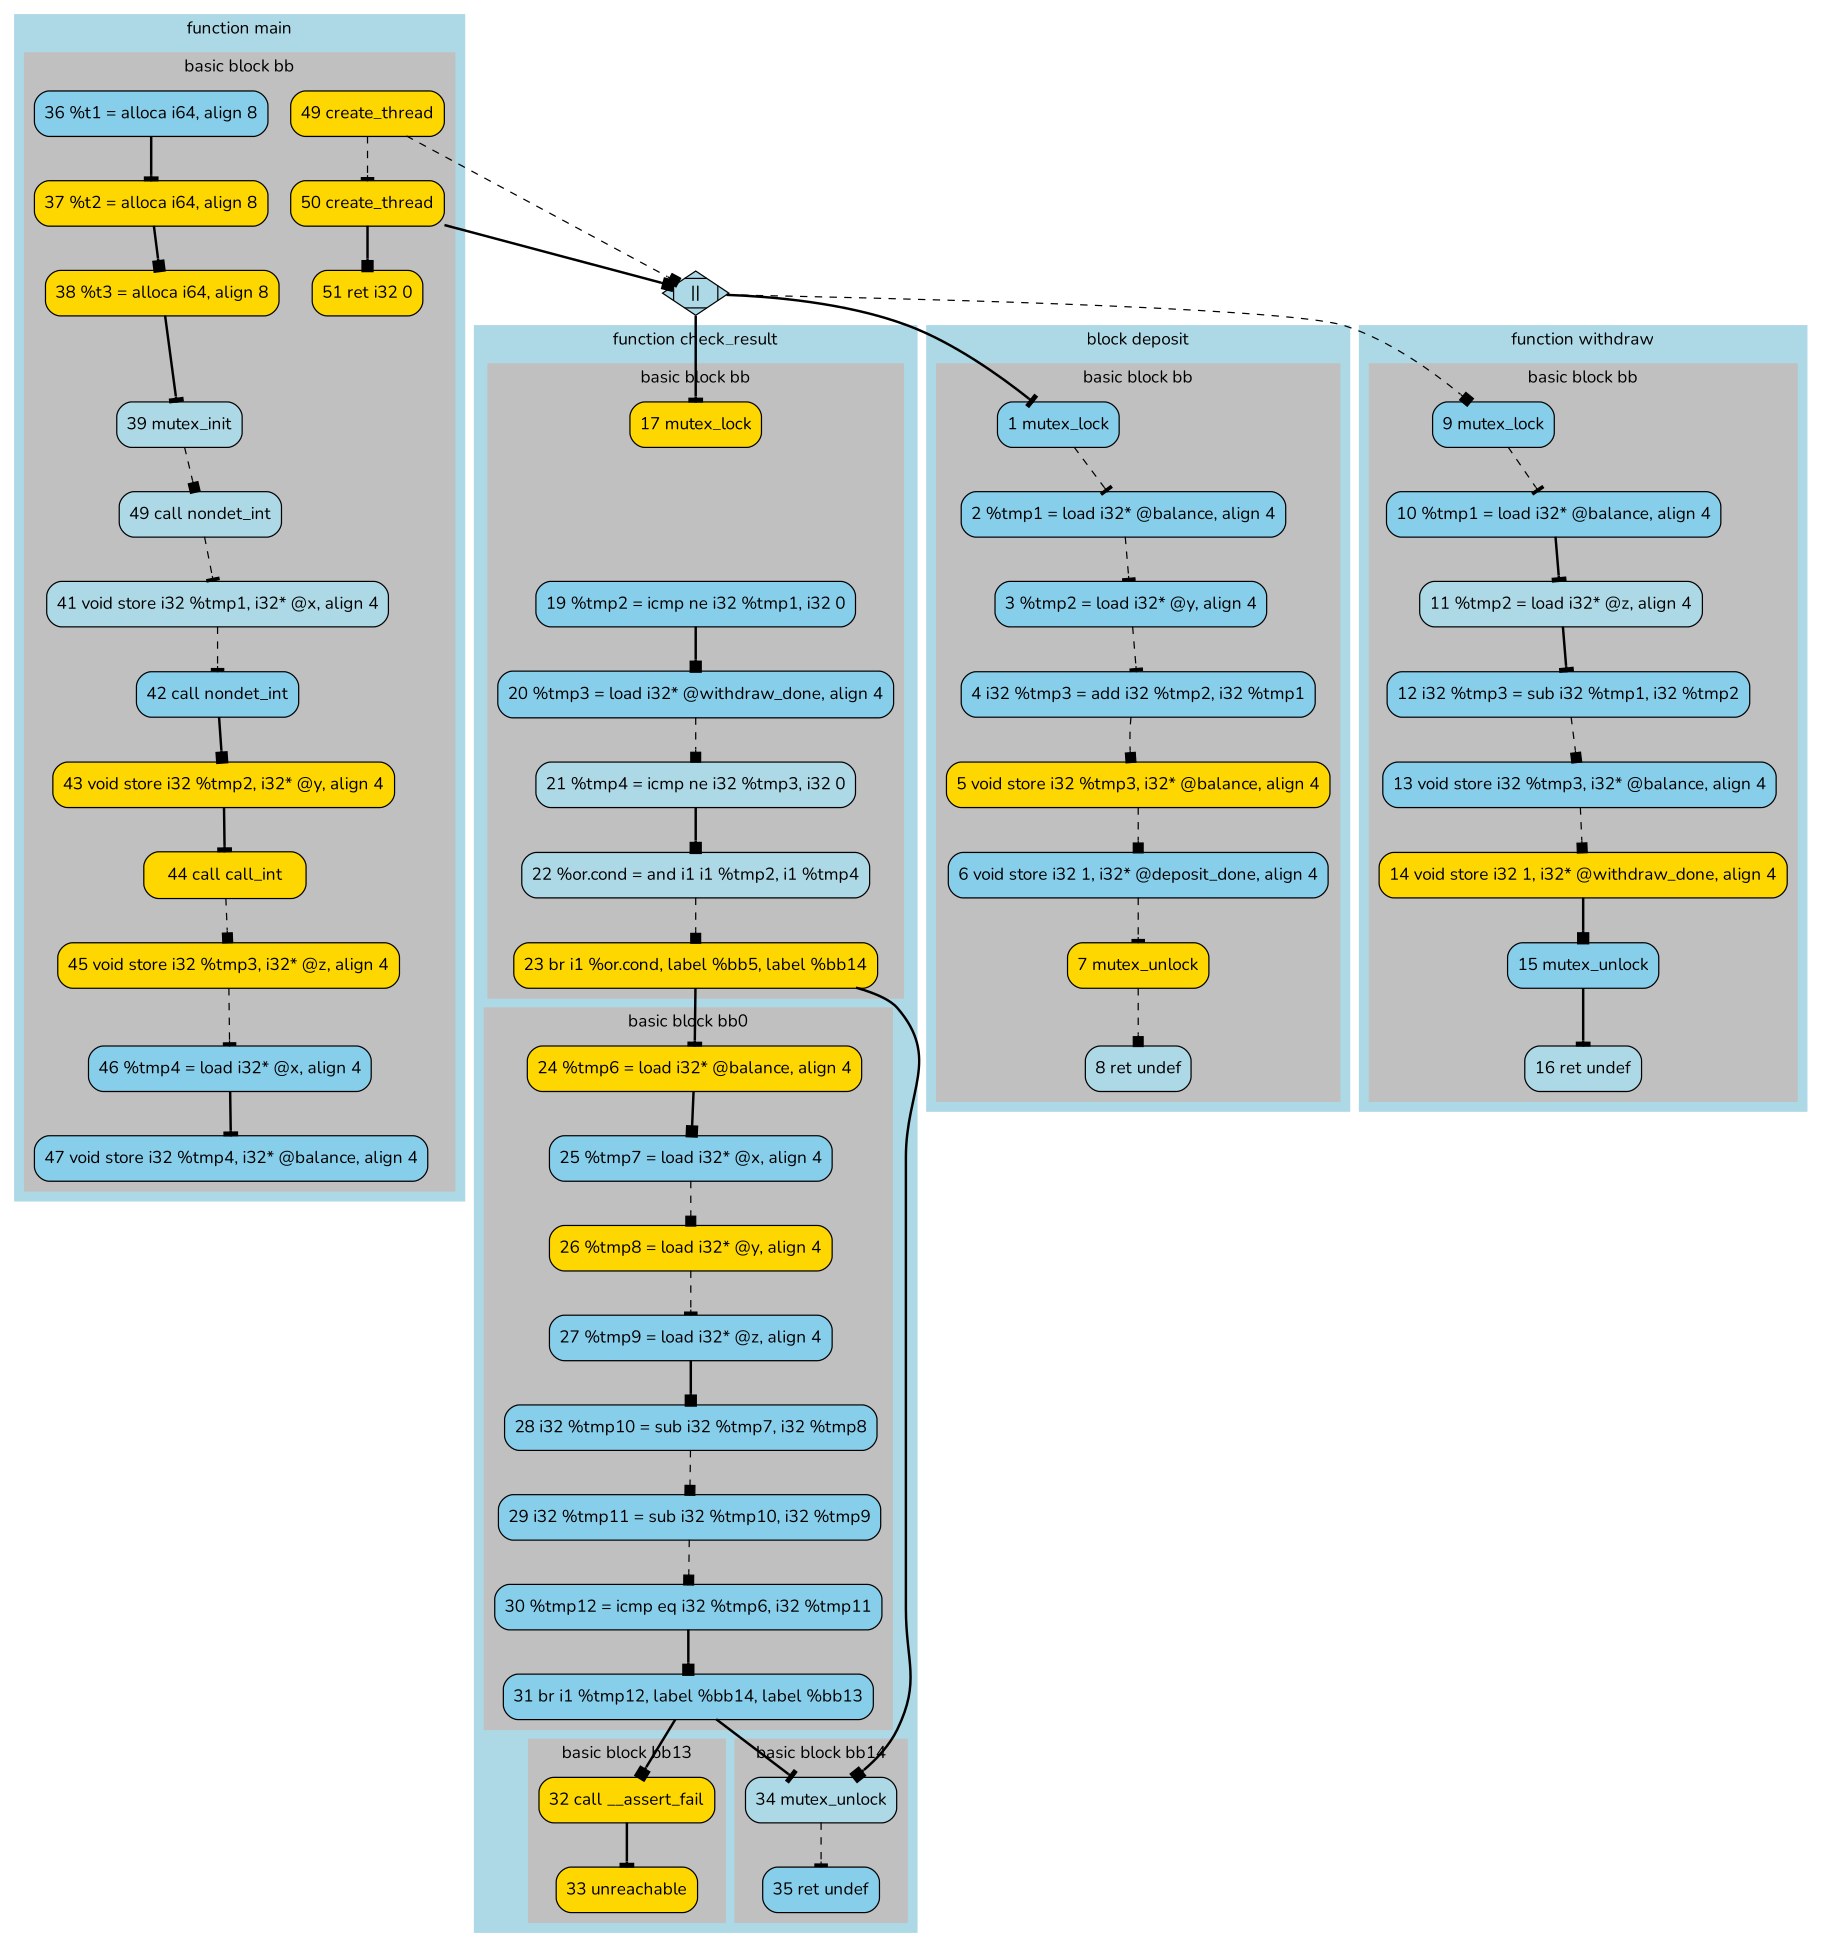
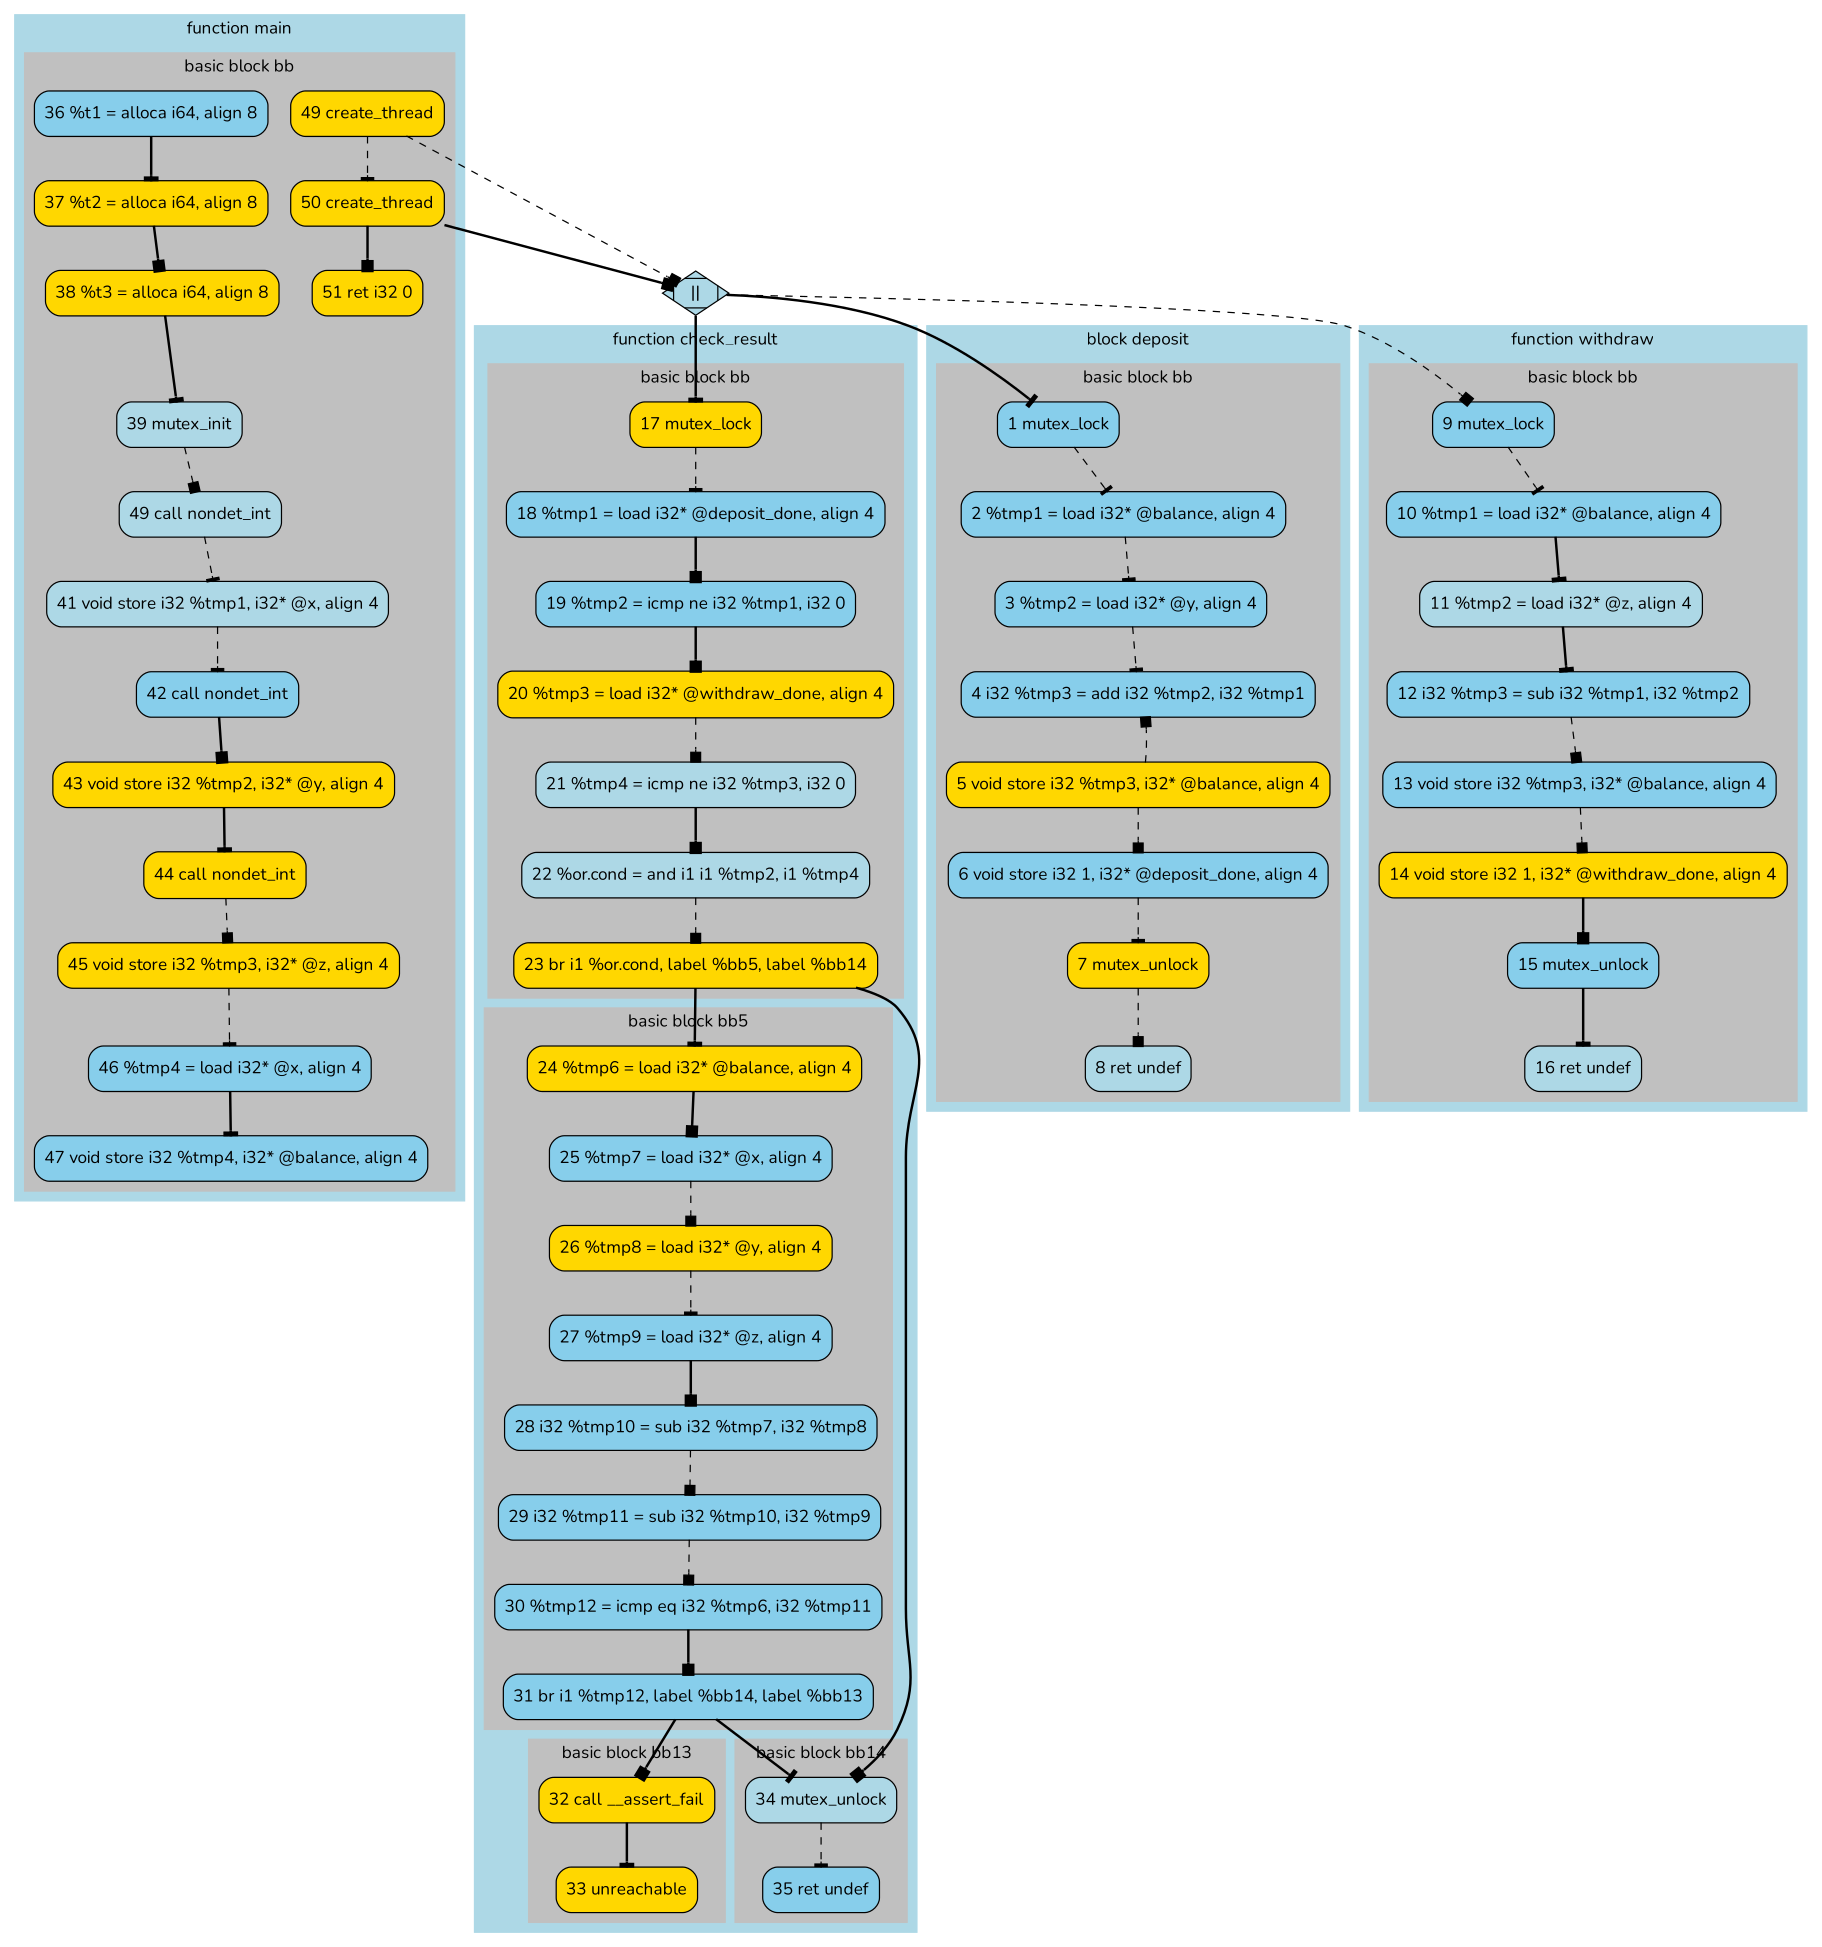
  digraph {
    fontname=Nunito
    node [fillcolor=skyblue fontname=Nunito shape=Mrecord style=filled]
    edge [arrowhead=box fontname=Nunito style=dashed]
    n1 [fillcolor=gold label="17 mutex_lock"]
+   n2 [label="18 %tmp1 = load i32* @deposit_done, align 4"]
    n3 [label="19 %tmp2 = icmp ne i32 %tmp1, i32 0"]
-   n4 [label="20 %tmp3 = load i32* @withdraw_done, align 4"]
+   n4 [fillcolor=gold label="20 %tmp3 = load i32* @withdraw_done, align 4"]
    n5 [fillcolor=lightblue label="21 %tmp4 = icmp ne i32 %tmp3, i32 0"]
    n6 [fillcolor=lightblue label="22 %or.cond = and i1 i1 %tmp2, i1 %tmp4"]
    n7 [fillcolor=gold label="23 br i1 %or.cond, label %bb5, label %bb14"]
    n8 [fillcolor=gold label="24 %tmp6 = load i32* @balance, align 4"]
    n9 [label="25 %tmp7 = load i32* @x, align 4"]
    n10 [fillcolor=gold label="26 %tmp8 = load i32* @y, align 4"]
    n11 [label="27 %tmp9 = load i32* @z, align 4"]
    n12 [label="28 i32 %tmp10 = sub i32 %tmp7, i32 %tmp8"]
    n13 [label="29 i32 %tmp11 = sub i32 %tmp10, i32 %tmp9"]
    n14 [label="30 %tmp12 = icmp eq i32 %tmp6, i32 %tmp11"]
    n15 [label="31 br i1 %tmp12, label %bb14, label %bb13"]
    n16 [fillcolor=gold label="32 call __assert_fail"]
    n17 [fillcolor=gold label="33 unreachable"]
    n18 [fillcolor=lightblue label="34 mutex_unlock"]
    n19 [label="35 ret undef"]
    n20 [label="36 %t1 = alloca i64, align 8"]
    n21 [fillcolor=gold label="37 %t2 = alloca i64, align 8"]
    n22 [fillcolor=gold label="38 %t3 = alloca i64, align 8"]
    n23 [fillcolor=lightblue label="39 mutex_init"]
    n24 [fillcolor=lightblue label="49 call nondet_int"]
    n25 [fillcolor=lightblue label="41 void store i32 %tmp1, i32* @x, align 4"]
    n26 [label="42 call nondet_int"]
    n27 [fillcolor=gold label="43 void store i32 %tmp2, i32* @y, align 4"]
-   n28 [fillcolor=gold label="44 call call_int"]
+   n28 [fillcolor=gold label="44 call nondet_int"]
    n29 [fillcolor=gold label="45 void store i32 %tmp3, i32* @z, align 4"]
    n30 [label="46 %tmp4 = load i32* @x, align 4"]
    n31 [label="47 void store i32 %tmp4, i32* @balance, align 4"]
    n32 [fillcolor=gold label="49 create_thread"]
    n33 [fillcolor=gold label="50 create_thread"]
    n34 [fillcolor=gold label="51 ret i32 0"]
    n35 [label="1 mutex_lock"]
    n36 [label="2 %tmp1 = load i32* @balance, align 4"]
    n37 [label="3 %tmp2 = load i32* @y, align 4"]
    n38 [label="4 i32 %tmp3 = add i32 %tmp2, i32 %tmp1"]
    n39 [fillcolor=gold label="5 void store i32 %tmp3, i32* @balance, align 4"]
    n40 [label="6 void store i32 1, i32* @deposit_done, align 4"]
    n41 [fillcolor=gold label="7 mutex_unlock"]
    n42 [fillcolor=lightblue label="8 ret undef"]
    n43 [label="9 mutex_lock"]
    n44 [label="10 %tmp1 = load i32* @balance, align 4"]
    n45 [fillcolor=lightblue label="11 %tmp2 = load i32* @z, align 4"]
    n46 [label="12 i32 %tmp3 = sub i32 %tmp1, i32 %tmp2"]
    n47 [label="13 void store i32 %tmp3, i32* @balance, align 4"]
    n48 [fillcolor=gold label="14 void store i32 1, i32* @withdraw_done, align 4"]
    n49 [label="15 mutex_unlock"]
    n50 [fillcolor=lightblue label="16 ret undef"]
    n51 [fillcolor=lightblue label="||" shape=Mdiamond]
    subgraph cluster_1 {
      color=lightblue
      label="function check_result"
      style=filled
      subgraph cluster_2 {
        color=gray
        label="basic block bb"
        style=filled
        n1
+       n2
        n3
        n4
        n5
        n6
        n7
      }
      subgraph cluster_3 {
        color=gray
-       label="basic block bb0"
+       label="basic block bb5"
        style=filled
        n8
        n9
        n10
        n11
        n12
        n13
        n14
        n15
      }
      subgraph cluster_4 {
        color=gray
        label="basic block bb13"
        style=filled
        n16
        n17
      }
      subgraph cluster_5 {
        color=gray
        label="basic block bb14"
        style=filled
        n18
        n19
      }
    }
    subgraph cluster_6 {
      color=lightblue
      label="function main"
      style=filled
      subgraph cluster_7 {
        color=gray
        label="basic block bb"
        style=filled
        n20
        n21
        n22
        n23
        n24
        n25
        n26
        n27
        n28
        n29
        n30
        n31
        n32
        n33
        n34
      }
    }
    subgraph cluster_8 {
      color=lightblue
      label="block deposit"
      style=filled
      subgraph cluster_9 {
        color=gray
        label="basic block bb"
        style=filled
        n35
        n36
        n37
        n38
        n39
        n40
        n41
        n42
      }
    }
    subgraph cluster_10 {
      color=lightblue
      label="function withdraw"
      style=filled
      subgraph cluster_11 {
        color=gray
        label="basic block bb"
        style=filled
        n43
        n44
        n45
        n46
        n47
        n48
        n49
        n50
      }
    }
+   n1 -> n2 [arrowhead=tee]
+   n2 -> n3 [style=bold]
    n3 -> n4 [style=bold]
    n4 -> n5
    n5 -> n6 [style=bold]
    n6 -> n7
    n7 -> n8 [arrowhead=tee style=bold]
    n7 -> n18 [style=bold]
    n8 -> n9 [style=bold]
    n9 -> n10
    n10 -> n11 [arrowhead=tee]
    n11 -> n12 [style=bold]
    n12 -> n13
    n13 -> n14
    n14 -> n15 [style=bold]
    n15 -> n16 [style=bold]
    n15 -> n18 [arrowhead=tee style=bold]
    n16 -> n17 [arrowhead=tee style=bold]
    n18 -> n19 [arrowhead=tee]
    n20 -> n21 [arrowhead=tee style=bold]
    n21 -> n22 [style=bold]
    n22 -> n23 [arrowhead=tee style=bold]
    n23 -> n24
    n24 -> n25 [arrowhead=tee]
    n25 -> n26 [arrowhead=tee]
    n26 -> n27 [style=bold]
    n27 -> n28 [arrowhead=tee style=bold]
    n28 -> n29
    n29 -> n30 [arrowhead=tee]
    n30 -> n31 [arrowhead=tee style=bold]
    n32 -> n33 [arrowhead=tee]
    n32 -> n51
    n33 -> n34 [style=bold]
    n33 -> n51 [style=bold]
    n35 -> n36 [arrowhead=tee]
    n36 -> n37 [arrowhead=tee]
    n37 -> n38 [arrowhead=tee]
-   n38 -> n39
+   n39 -> n38
    n39 -> n40
    n40 -> n41 [arrowhead=tee]
    n41 -> n42
    n43 -> n44 [arrowhead=tee]
    n44 -> n45 [arrowhead=tee style=bold]
    n45 -> n46 [arrowhead=tee style=bold]
    n46 -> n47
    n47 -> n48
    n48 -> n49 [style=bold]
    n49 -> n50 [arrowhead=tee style=bold]
    n51 -> n1 [arrowhead=tee style=bold]
    n51 -> n35 [arrowhead=tee style=bold]
    n51 -> n43
  }
